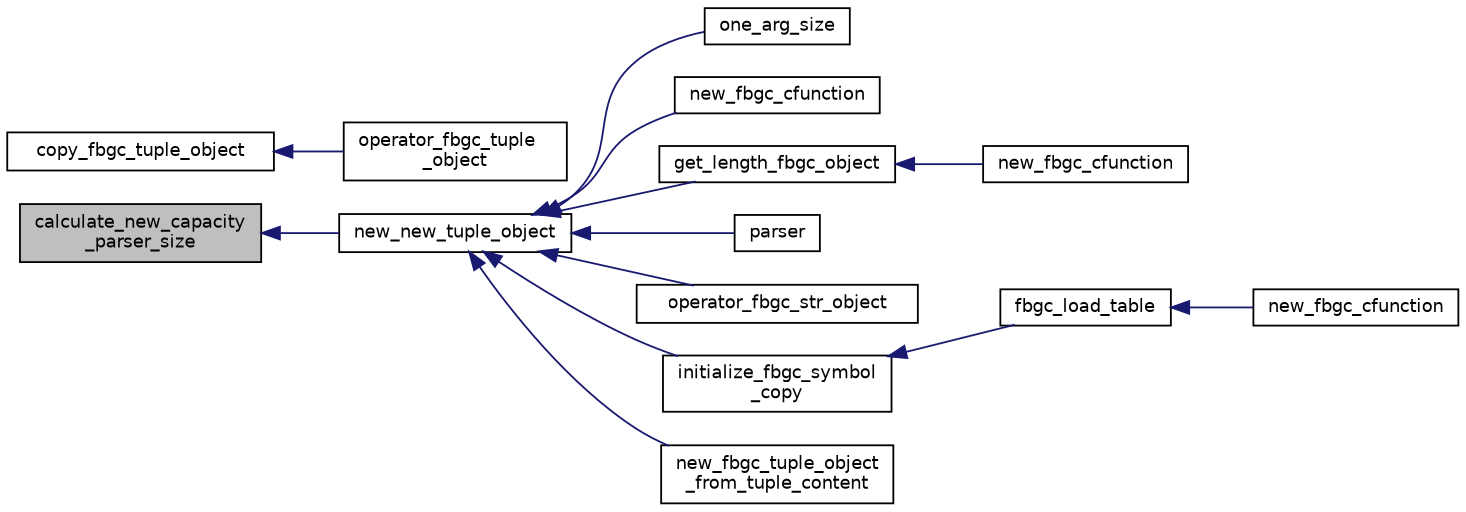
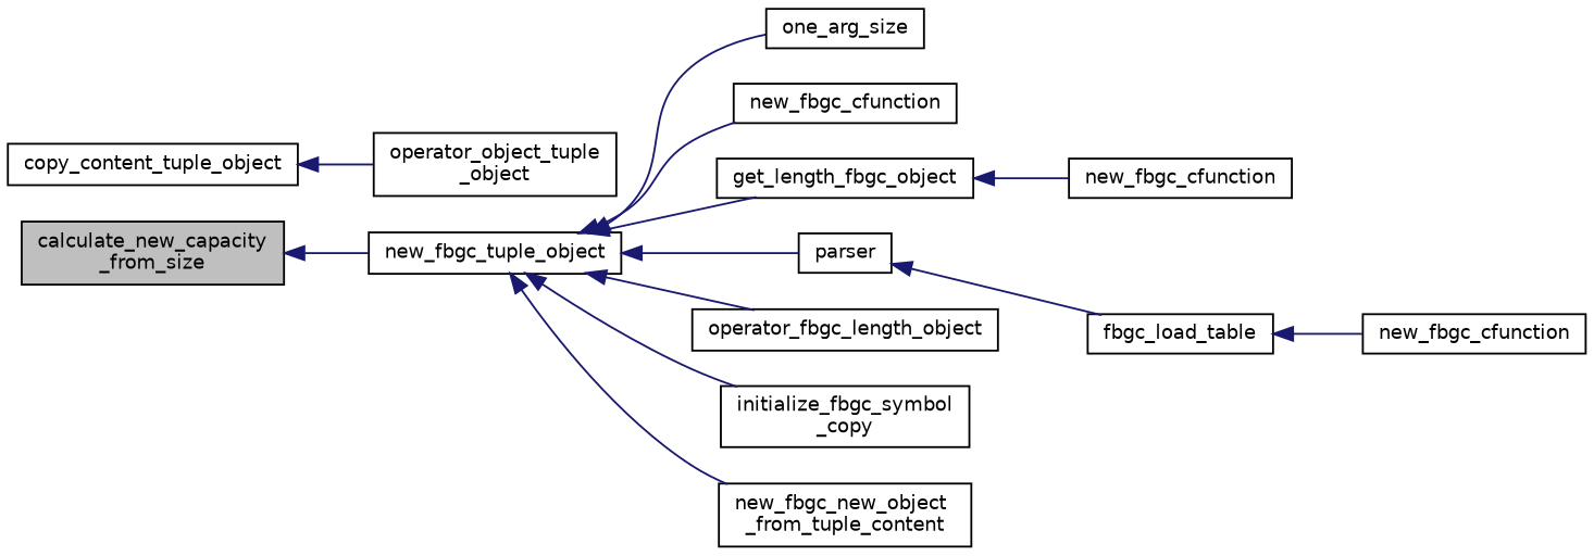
  digraph {
    rankdir=LR
    node [color=black fillcolor=white fontname=Helvetica fontsize=10 shape=record style=filled]
    edge [color=midnightblue dir=back fontname=Helvetica fontsize=10 labelfontname=Helvetica labelfontsize=10 style=solid]
-   n1 [fillcolor=grey75 fontcolor=black height=0.2 label="calculate_new_capacity\l_parser_size" width=0.4]
-   n2 [height=0.2 label=new_new_tuple_object width=0.4]
+   n1 [fillcolor=grey75 fontcolor=black height=0.2 label="calculate_new_capacity\l_from_size" width=0.4]
+   n2 [height=0.2 label=new_fbgc_tuple_object width=0.4]
    n3 [height=0.2 label=one_arg_size width=0.4]
    n4 [height=0.2 label=new_fbgc_cfunction width=0.4]
    n5 [height=0.2 label=get_length_fbgc_object width=0.4]
    n6 [height=0.2 label=parser width=0.4]
-   n7 [height=0.2 label=operator_fbgc_str_object width=0.4]
+   n7 [height=0.2 label=operator_fbgc_length_object width=0.4]
    n8 [height=0.2 label="initialize_fbgc_symbol\l_copy" width=0.4]
-   n9 [height=0.2 label="new_fbgc_tuple_object\l_from_tuple_content" width=0.4]
-   n10 [height=0.2 label=copy_fbgc_tuple_object width=0.4]
-   n11 [height=0.2 label="operator_fbgc_tuple\l_object" width=0.4]
+   n9 [height=0.2 label="new_fbgc_new_object\l_from_tuple_content" width=0.4]
+   n10 [height=0.2 label=copy_content_tuple_object width=0.4]
+   n11 [height=0.2 label="operator_object_tuple\l_object" width=0.4]
    n12 [height=0.2 label=new_fbgc_cfunction width=0.4]
    n13 [height=0.2 label=fbgc_load_table width=0.4]
    n14 [height=0.2 label=new_fbgc_cfunction width=0.4]
    n1 -> n2
    n2 -> n3
    n2 -> n4
    n2 -> n5
    n2 -> n6
    n2 -> n7
    n2 -> n8
    n2 -> n9
    n5 -> n12
-   n8 -> n13
+   n6 -> n13
    n10 -> n11
    n13 -> n14
  }
